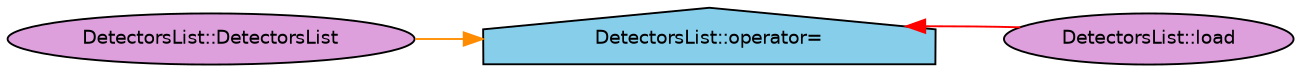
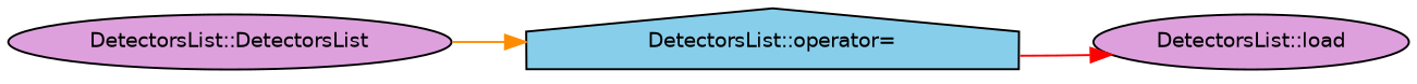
  digraph {
    rankdir=RL
    node [color=black fillcolor=plum fontname=Helvetica fontsize=10 shape=ellipse style=filled]
    edge [dir=back fontname=Helvetica fontsize=10 labelfontname=Helvetica labelfontsize=10 style=solid]
    n1 [fontcolor=black height=0.2 label="DetectorsList::load" width=0.4]
    n2 [fillcolor=skyblue height=0.2 label="DetectorsList::operator=" shape=house width=0.4]
    n3 [height=0.2 label="DetectorsList::DetectorsList" width=0.4]
-   n2 -> n1 [color=red]
+   n1 -> n2 [color=red]
    n2 -> n3 [color=darkorange]
  }
